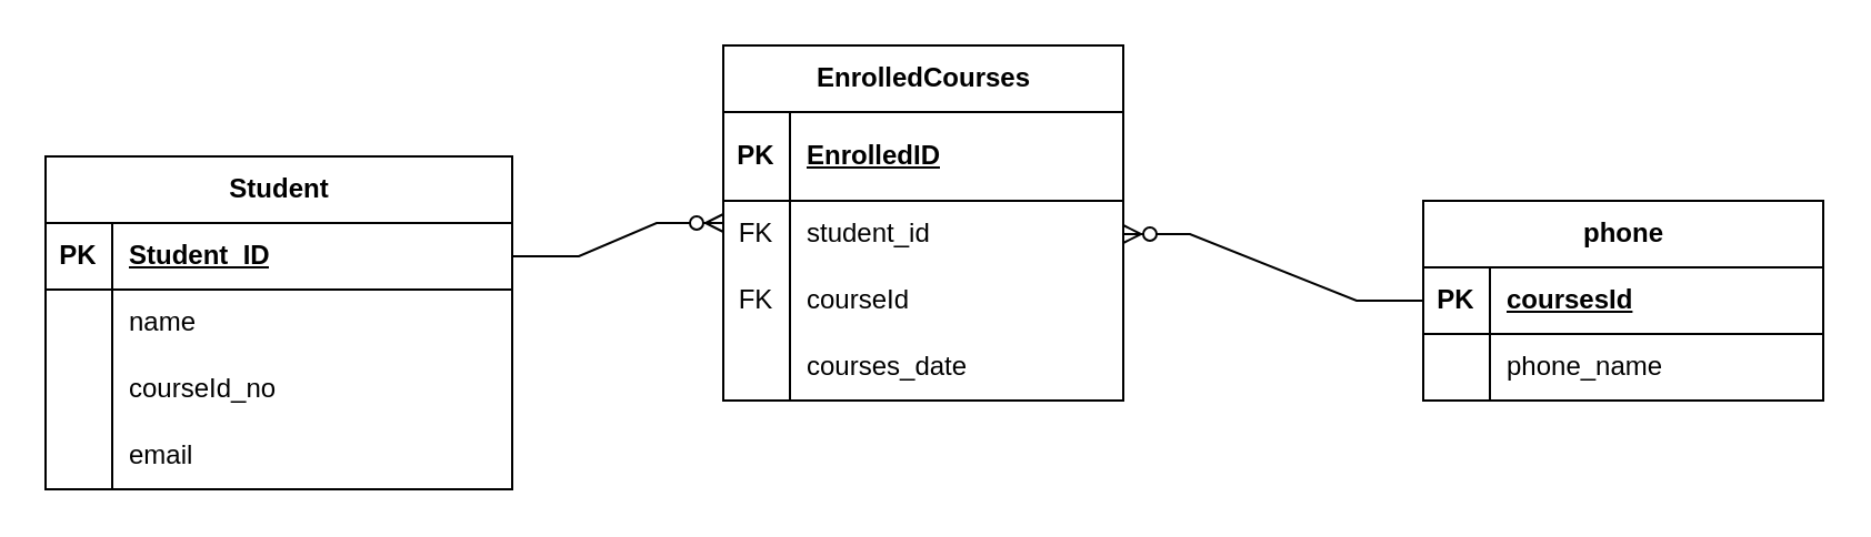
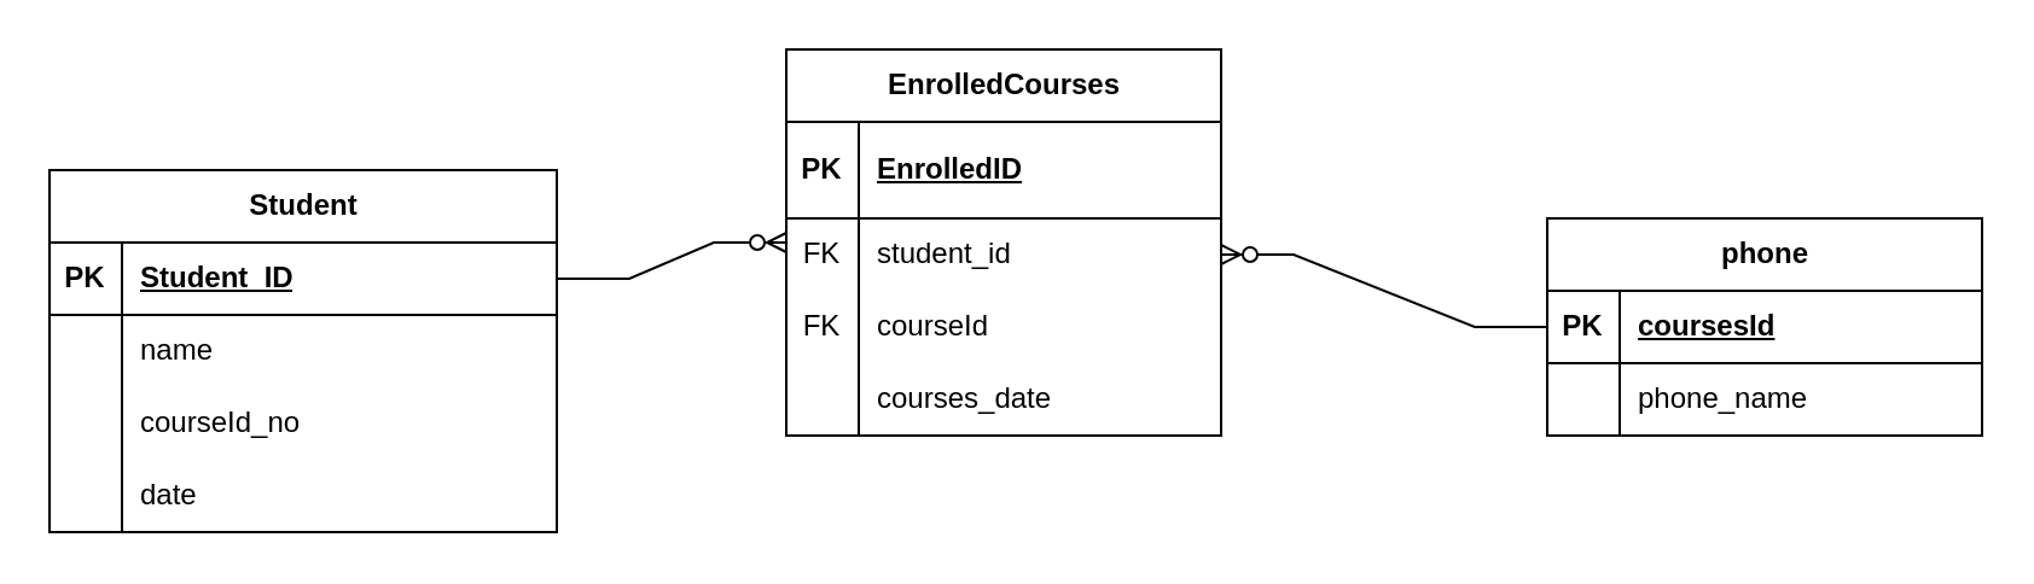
  <mxCell id="0" />
  <mxCell id="1" parent="0" />
  <mxCell id="2" value="Student" style="shape=table;startSize=30;container=1;collapsible=1;childLayout=tableLayout;fixedRows=1;rowLines=0;fontStyle=1;align=center;resizeLast=1;html=1;" vertex="1" parent="1"><mxGeometry x="20" y="70" width="210" height="150" as="geometry"><mxRectangle x="30" y="180" width="90" height="30" as="alternateBounds" /></mxGeometry></mxCell>
  <mxCell id="3" value="" style="shape=tableRow;horizontal=0;startSize=0;swimlaneHead=0;swimlaneBody=0;fillColor=none;collapsible=0;dropTarget=0;points=[[0,0.5],[1,0.5]];portConstraint=eastwest;top=0;left=0;right=0;bottom=1;" vertex="1" parent="2"><mxGeometry y="30" width="210" height="30" as="geometry" /></mxCell>
  <mxCell id="4" value="PK" style="shape=partialRectangle;connectable=0;fillColor=none;top=0;left=0;bottom=0;right=0;fontStyle=1;overflow=hidden;whiteSpace=wrap;html=1;" vertex="1" parent="3"><mxGeometry width="30" height="30" as="geometry"><mxRectangle width="30" height="30" as="alternateBounds" /></mxGeometry></mxCell>
  <mxCell id="5" value="Student_ID" style="shape=partialRectangle;connectable=0;fillColor=none;top=0;left=0;bottom=0;right=0;align=left;spacingLeft=6;fontStyle=5;overflow=hidden;whiteSpace=wrap;html=1;" vertex="1" parent="3"><mxGeometry x="30" width="180" height="30" as="geometry"><mxRectangle width="180" height="30" as="alternateBounds" /></mxGeometry></mxCell>
  <mxCell id="6" value="" style="shape=tableRow;horizontal=0;startSize=0;swimlaneHead=0;swimlaneBody=0;fillColor=none;collapsible=0;dropTarget=0;points=[[0,0.5],[1,0.5]];portConstraint=eastwest;top=0;left=0;right=0;bottom=0;" vertex="1" parent="2"><mxGeometry y="60" width="210" height="30" as="geometry" /></mxCell>
  <mxCell id="7" value="" style="shape=partialRectangle;connectable=0;fillColor=none;top=0;left=0;bottom=0;right=0;editable=1;overflow=hidden;whiteSpace=wrap;html=1;" vertex="1" parent="6"><mxGeometry width="30" height="30" as="geometry"><mxRectangle width="30" height="30" as="alternateBounds" /></mxGeometry></mxCell>
  <mxCell id="8" value="name" style="shape=partialRectangle;connectable=0;fillColor=none;top=0;left=0;bottom=0;right=0;align=left;spacingLeft=6;overflow=hidden;whiteSpace=wrap;html=1;" vertex="1" parent="6"><mxGeometry x="30" width="180" height="30" as="geometry"><mxRectangle width="180" height="30" as="alternateBounds" /></mxGeometry></mxCell>
  <mxCell id="9" value="" style="shape=tableRow;horizontal=0;startSize=0;swimlaneHead=0;swimlaneBody=0;fillColor=none;collapsible=0;dropTarget=0;points=[[0,0.5],[1,0.5]];portConstraint=eastwest;top=0;left=0;right=0;bottom=0;" vertex="1" parent="2"><mxGeometry y="90" width="210" height="30" as="geometry" /></mxCell>
  <mxCell id="10" value="" style="shape=partialRectangle;connectable=0;fillColor=none;top=0;left=0;bottom=0;right=0;editable=1;overflow=hidden;whiteSpace=wrap;html=1;" vertex="1" parent="9"><mxGeometry width="30" height="30" as="geometry"><mxRectangle width="30" height="30" as="alternateBounds" /></mxGeometry></mxCell>
  <mxCell id="11" value="courseId_no" style="shape=partialRectangle;connectable=0;fillColor=none;top=0;left=0;bottom=0;right=0;align=left;spacingLeft=6;overflow=hidden;whiteSpace=wrap;html=1;" vertex="1" parent="9"><mxGeometry x="30" width="180" height="30" as="geometry"><mxRectangle width="180" height="30" as="alternateBounds" /></mxGeometry></mxCell>
  <mxCell id="12" value="" style="shape=tableRow;horizontal=0;startSize=0;swimlaneHead=0;swimlaneBody=0;fillColor=none;collapsible=0;dropTarget=0;points=[[0,0.5],[1,0.5]];portConstraint=eastwest;top=0;left=0;right=0;bottom=0;" vertex="1" parent="2"><mxGeometry y="120" width="210" height="30" as="geometry" /></mxCell>
  <mxCell id="13" value="" style="shape=partialRectangle;connectable=0;fillColor=none;top=0;left=0;bottom=0;right=0;editable=1;overflow=hidden;whiteSpace=wrap;html=1;" vertex="1" parent="12"><mxGeometry width="30" height="30" as="geometry"><mxRectangle width="30" height="30" as="alternateBounds" /></mxGeometry></mxCell>
- <mxCell id="14" value="email" style="shape=partialRectangle;connectable=0;fillColor=none;top=0;left=0;bottom=0;right=0;align=left;spacingLeft=6;overflow=hidden;whiteSpace=wrap;html=1;" vertex="1" parent="12"><mxGeometry x="30" width="180" height="30" as="geometry"><mxRectangle width="180" height="30" as="alternateBounds" /></mxGeometry></mxCell>
+ <mxCell id="14" value="date" style="shape=partialRectangle;connectable=0;fillColor=none;top=0;left=0;bottom=0;right=0;align=left;spacingLeft=6;overflow=hidden;whiteSpace=wrap;html=1;" vertex="1" parent="12"><mxGeometry x="30" width="180" height="30" as="geometry"><mxRectangle width="180" height="30" as="alternateBounds" /></mxGeometry></mxCell>
  <mxCell id="15" value="phone" style="shape=table;startSize=30;container=1;collapsible=1;childLayout=tableLayout;fixedRows=1;rowLines=0;fontStyle=1;align=center;resizeLast=1;html=1;" vertex="1" parent="1"><mxGeometry x="640" y="90" width="180" height="90" as="geometry" /></mxCell>
  <mxCell id="16" value="" style="shape=tableRow;horizontal=0;startSize=0;swimlaneHead=0;swimlaneBody=0;fillColor=none;collapsible=0;dropTarget=0;points=[[0,0.5],[1,0.5]];portConstraint=eastwest;top=0;left=0;right=0;bottom=1;" vertex="1" parent="15"><mxGeometry y="30" width="180" height="30" as="geometry" /></mxCell>
  <mxCell id="17" value="PK" style="shape=partialRectangle;connectable=0;fillColor=none;top=0;left=0;bottom=0;right=0;fontStyle=1;overflow=hidden;whiteSpace=wrap;html=1;" vertex="1" parent="16"><mxGeometry width="30" height="30" as="geometry"><mxRectangle width="30" height="30" as="alternateBounds" /></mxGeometry></mxCell>
  <mxCell id="18" value="coursesId" style="shape=partialRectangle;connectable=0;fillColor=none;top=0;left=0;bottom=0;right=0;align=left;spacingLeft=6;fontStyle=5;overflow=hidden;whiteSpace=wrap;html=1;" vertex="1" parent="16"><mxGeometry x="30" width="150" height="30" as="geometry"><mxRectangle width="150" height="30" as="alternateBounds" /></mxGeometry></mxCell>
  <mxCell id="19" value="" style="shape=tableRow;horizontal=0;startSize=0;swimlaneHead=0;swimlaneBody=0;fillColor=none;collapsible=0;dropTarget=0;points=[[0,0.5],[1,0.5]];portConstraint=eastwest;top=0;left=0;right=0;bottom=0;" vertex="1" parent="15"><mxGeometry y="60" width="180" height="30" as="geometry" /></mxCell>
  <mxCell id="20" value="" style="shape=partialRectangle;connectable=0;fillColor=none;top=0;left=0;bottom=0;right=0;editable=1;overflow=hidden;whiteSpace=wrap;html=1;" vertex="1" parent="19"><mxGeometry width="30" height="30" as="geometry"><mxRectangle width="30" height="30" as="alternateBounds" /></mxGeometry></mxCell>
  <mxCell id="21" value="phone_name" style="shape=partialRectangle;connectable=0;fillColor=none;top=0;left=0;bottom=0;right=0;align=left;spacingLeft=6;overflow=hidden;whiteSpace=wrap;html=1;" vertex="1" parent="19"><mxGeometry x="30" width="150" height="30" as="geometry"><mxRectangle width="150" height="30" as="alternateBounds" /></mxGeometry></mxCell>
  <mxCell id="22" value="EnrolledCourses" style="shape=table;startSize=30;container=1;collapsible=1;childLayout=tableLayout;fixedRows=1;rowLines=0;fontStyle=1;align=center;resizeLast=1;html=1;" vertex="1" parent="1"><mxGeometry x="325" y="20" width="180" height="160" as="geometry" /></mxCell>
  <mxCell id="23" value="" style="shape=tableRow;horizontal=0;startSize=0;swimlaneHead=0;swimlaneBody=0;fillColor=none;collapsible=0;dropTarget=0;points=[[0,0.5],[1,0.5]];portConstraint=eastwest;top=0;left=0;right=0;bottom=1;" vertex="1" parent="22"><mxGeometry y="30" width="180" height="40" as="geometry" /></mxCell>
  <mxCell id="24" value="PK" style="shape=partialRectangle;connectable=0;fillColor=none;top=0;left=0;bottom=0;right=0;fontStyle=1;overflow=hidden;whiteSpace=wrap;html=1;" vertex="1" parent="23"><mxGeometry width="30" height="40" as="geometry"><mxRectangle width="30" height="40" as="alternateBounds" /></mxGeometry></mxCell>
  <mxCell id="25" value="EnrolledID" style="shape=partialRectangle;connectable=0;fillColor=none;top=0;left=0;bottom=0;right=0;align=left;spacingLeft=6;fontStyle=5;overflow=hidden;whiteSpace=wrap;html=1;" vertex="1" parent="23"><mxGeometry x="30" width="150" height="40" as="geometry"><mxRectangle width="150" height="40" as="alternateBounds" /></mxGeometry></mxCell>
  <mxCell id="26" value="" style="shape=tableRow;horizontal=0;startSize=0;swimlaneHead=0;swimlaneBody=0;fillColor=none;collapsible=0;dropTarget=0;points=[[0,0.5],[1,0.5]];portConstraint=eastwest;top=0;left=0;right=0;bottom=0;" vertex="1" parent="22"><mxGeometry y="70" width="180" height="30" as="geometry" /></mxCell>
  <mxCell id="27" value="FK" style="shape=partialRectangle;connectable=0;fillColor=none;top=0;left=0;bottom=0;right=0;editable=1;overflow=hidden;whiteSpace=wrap;html=1;" vertex="1" parent="26"><mxGeometry width="30" height="30" as="geometry"><mxRectangle width="30" height="30" as="alternateBounds" /></mxGeometry></mxCell>
  <mxCell id="28" value="student_id" style="shape=partialRectangle;connectable=0;fillColor=none;top=0;left=0;bottom=0;right=0;align=left;spacingLeft=6;overflow=hidden;whiteSpace=wrap;html=1;" vertex="1" parent="26"><mxGeometry x="30" width="150" height="30" as="geometry"><mxRectangle width="150" height="30" as="alternateBounds" /></mxGeometry></mxCell>
  <mxCell id="29" value="" style="shape=tableRow;horizontal=0;startSize=0;swimlaneHead=0;swimlaneBody=0;fillColor=none;collapsible=0;dropTarget=0;points=[[0,0.5],[1,0.5]];portConstraint=eastwest;top=0;left=0;right=0;bottom=0;" vertex="1" parent="22"><mxGeometry y="100" width="180" height="30" as="geometry" /></mxCell>
  <mxCell id="30" value="FK" style="shape=partialRectangle;connectable=0;fillColor=none;top=0;left=0;bottom=0;right=0;editable=1;overflow=hidden;whiteSpace=wrap;html=1;" vertex="1" parent="29"><mxGeometry width="30" height="30" as="geometry"><mxRectangle width="30" height="30" as="alternateBounds" /></mxGeometry></mxCell>
  <mxCell id="31" value="courseId" style="shape=partialRectangle;connectable=0;fillColor=none;top=0;left=0;bottom=0;right=0;align=left;spacingLeft=6;overflow=hidden;whiteSpace=wrap;html=1;" vertex="1" parent="29"><mxGeometry x="30" width="150" height="30" as="geometry"><mxRectangle width="150" height="30" as="alternateBounds" /></mxGeometry></mxCell>
  <mxCell id="32" value="" style="shape=tableRow;horizontal=0;startSize=0;swimlaneHead=0;swimlaneBody=0;fillColor=none;collapsible=0;dropTarget=0;points=[[0,0.5],[1,0.5]];portConstraint=eastwest;top=0;left=0;right=0;bottom=0;" vertex="1" parent="22"><mxGeometry y="130" width="180" height="30" as="geometry" /></mxCell>
  <mxCell id="33" value="" style="shape=partialRectangle;connectable=0;fillColor=none;top=0;left=0;bottom=0;right=0;editable=1;overflow=hidden;whiteSpace=wrap;html=1;" vertex="1" parent="32"><mxGeometry width="30" height="30" as="geometry"><mxRectangle width="30" height="30" as="alternateBounds" /></mxGeometry></mxCell>
  <mxCell id="34" value="courses_date" style="shape=partialRectangle;connectable=0;fillColor=none;top=0;left=0;bottom=0;right=0;align=left;spacingLeft=6;overflow=hidden;whiteSpace=wrap;html=1;" vertex="1" parent="32"><mxGeometry x="30" width="150" height="30" as="geometry"><mxRectangle width="150" height="30" as="alternateBounds" /></mxGeometry></mxCell>
  <mxCell id="35" value="" style="edgeStyle=entityRelationEdgeStyle;fontSize=12;html=1;endArrow=ERzeroToMany;endFill=1;rounded=0;exitX=1;exitY=0.5;exitDx=0;exitDy=0;" edge="1" parent="1" source="3"><mxGeometry width="100" height="100" relative="1" as="geometry"><mxPoint x="235" y="180" as="sourcePoint" /><mxPoint x="325" y="100" as="targetPoint" /><Array as="points"><mxPoint x="135" y="40" /><mxPoint x="115" y="40" /></Array></mxGeometry></mxCell>
  <mxCell id="36" value="" style="edgeStyle=entityRelationEdgeStyle;fontSize=12;html=1;endArrow=ERzeroToMany;endFill=1;rounded=0;exitX=0;exitY=0.5;exitDx=0;exitDy=0;entryX=1;entryY=0.5;entryDx=0;entryDy=0;" edge="1" parent="1" source="16" target="26"><mxGeometry width="100" height="100" relative="1" as="geometry"><mxPoint x="655" y="150" as="sourcePoint" /><mxPoint x="520" y="120" as="targetPoint" /><Array as="points"><mxPoint x="555" y="215" /></Array></mxGeometry></mxCell>
